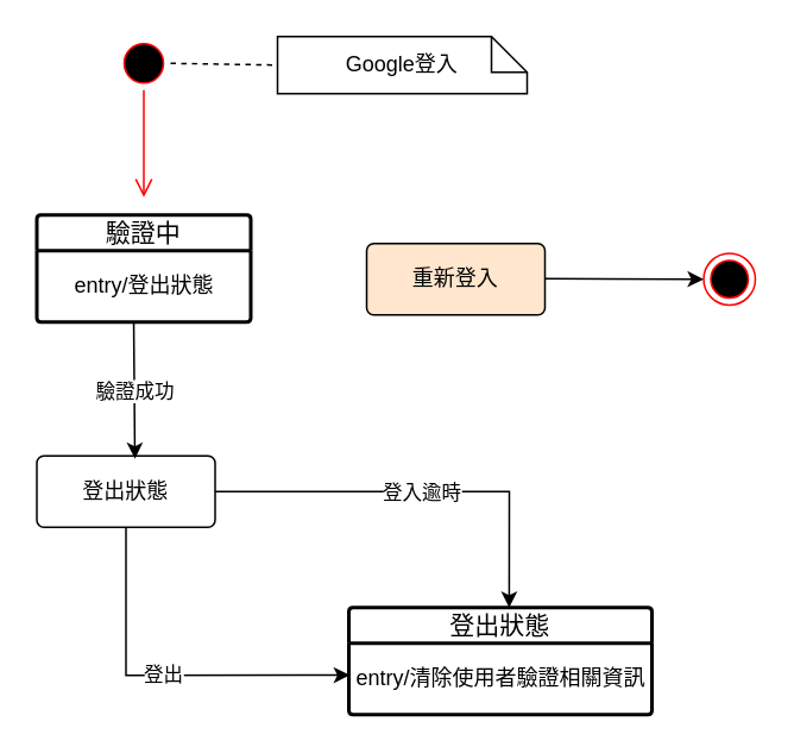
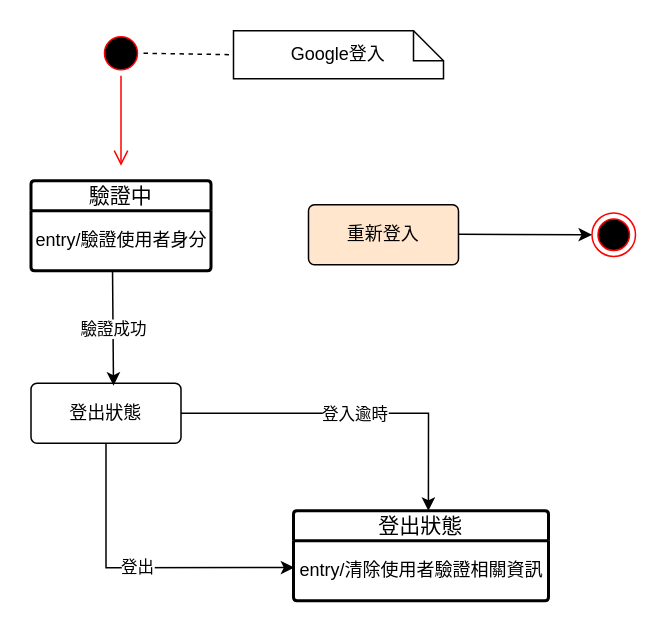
  <mxCell id="0" />
  <mxCell id="1" parent="0" />
  <mxCell id="2" value="" style="ellipse;html=1;shape=startState;fillColor=#000000;strokeColor=#ff0000;" vertex="1" parent="1"><mxGeometry x="65" y="20" width="30" height="30" as="geometry" /></mxCell>
  <mxCell id="3" value="" style="edgeStyle=orthogonalEdgeStyle;html=1;verticalAlign=bottom;endArrow=open;endSize=8;strokeColor=#ff0000;rounded=0;" edge="1" source="2" parent="1"><mxGeometry relative="1" as="geometry"><mxPoint x="80" y="110" as="targetPoint" /></mxGeometry></mxCell>
  <mxCell id="4" value="Google登入" style="shape=note;size=20;whiteSpace=wrap;html=1;" vertex="1" parent="1"><mxGeometry x="155" y="20" width="140" height="32" as="geometry" /></mxCell>
  <mxCell id="5" value="驗證中" style="swimlane;childLayout=stackLayout;horizontal=1;startSize=20;horizontalStack=0;rounded=1;fontSize=14;fontStyle=0;strokeWidth=2;resizeParent=0;resizeLast=1;shadow=0;dashed=0;align=center;arcSize=4;whiteSpace=wrap;html=1;" vertex="1" parent="1"><mxGeometry x="20" y="120" width="120" height="60" as="geometry" /></mxCell>
- <mxCell id="6" value="entry/登出狀態" style="text;html=1;align=center;verticalAlign=middle;resizable=0;points=[];autosize=1;strokeColor=none;fillColor=none;" vertex="1" parent="5"><mxGeometry y="20" width="120" height="40" as="geometry" /></mxCell>
+ <mxCell id="6" value="entry/驗證使用者身分" style="text;html=1;align=center;verticalAlign=middle;resizable=0;points=[];autosize=1;strokeColor=none;fillColor=none;" vertex="1" parent="5"><mxGeometry y="20" width="120" height="40" as="geometry" /></mxCell>
  <mxCell id="7" value="重新登入" style="rounded=1;arcSize=10;whiteSpace=wrap;html=1;align=center;fillColor=#ffe6cc;" vertex="1" parent="1"><mxGeometry x="205" y="136" width="100" height="40" as="geometry" /></mxCell>
  <mxCell id="8" value="登出狀態" style="rounded=1;arcSize=10;whiteSpace=wrap;html=1;align=center;" vertex="1" parent="1"><mxGeometry x="20" y="255" width="100" height="40" as="geometry" /></mxCell>
  <mxCell id="9" value="登出狀態" style="swimlane;childLayout=stackLayout;horizontal=1;startSize=20;horizontalStack=0;rounded=1;fontSize=14;fontStyle=0;strokeWidth=2;resizeParent=0;resizeLast=1;shadow=0;dashed=0;align=center;arcSize=4;whiteSpace=wrap;html=1;" vertex="1" parent="1"><mxGeometry x="195" y="340" width="170" height="60" as="geometry" /></mxCell>
  <mxCell id="10" value="entry/清除使用者驗證相關資訊" style="text;html=1;align=center;verticalAlign=middle;resizable=0;points=[];autosize=1;strokeColor=none;fillColor=none;" vertex="1" parent="9"><mxGeometry y="20" width="170" height="40" as="geometry" /></mxCell>
  <mxCell id="11" value="" style="endArrow=none;dashed=1;html=1;rounded=0;exitX=1;exitY=0.5;exitDx=0;exitDy=0;entryX=0;entryY=0.5;entryDx=0;entryDy=0;entryPerimeter=0;" edge="1" parent="1" source="2" target="4"><mxGeometry width="50" height="50" relative="1" as="geometry"><mxPoint x="175" y="240" as="sourcePoint" /><mxPoint x="225" y="190" as="targetPoint" /></mxGeometry></mxCell>
  <mxCell id="12" value="" style="ellipse;html=1;shape=endState;fillColor=#000000;strokeColor=#ff0000;" vertex="1" parent="1"><mxGeometry x="394" y="141.5" width="29" height="29" as="geometry" /></mxCell>
  <mxCell id="13" value="" style="endArrow=classic;html=1;rounded=0;exitX=1.003;exitY=0.407;exitDx=0;exitDy=0;exitPerimeter=0;entryX=0;entryY=0.5;entryDx=0;entryDy=0;" edge="1" parent="1" target="12"><mxGeometry width="50" height="50" relative="1" as="geometry"><mxPoint x="305" y="155.71" as="sourcePoint" /><mxPoint x="370" y="155.71" as="targetPoint" /></mxGeometry></mxCell>
  <mxCell id="14" value="" style="endArrow=classic;html=1;rounded=0;exitX=1;exitY=0.5;exitDx=0;exitDy=0;entryX=0.529;entryY=0;entryDx=0;entryDy=0;entryPerimeter=0;" edge="1" parent="1" source="8" target="9"><mxGeometry relative="1" as="geometry"><mxPoint x="155" y="320" as="sourcePoint" /><mxPoint x="255" y="320" as="targetPoint" /><Array as="points"><mxPoint x="285" y="275" /></Array></mxGeometry></mxCell>
  <mxCell id="15" value="登入逾時" style="edgeLabel;resizable=0;html=1;;align=center;verticalAlign=middle;" connectable="0" vertex="1" parent="14"><mxGeometry relative="1" as="geometry" /></mxCell>
  <mxCell id="16" value="" style="endArrow=classic;html=1;rounded=0;exitX=0.5;exitY=1;exitDx=0;exitDy=0;entryX=0.003;entryY=0.447;entryDx=0;entryDy=0;entryPerimeter=0;" edge="1" parent="1" source="8" target="10"><mxGeometry relative="1" as="geometry"><mxPoint x="195" y="350" as="sourcePoint" /><mxPoint x="350" y="415" as="targetPoint" /><Array as="points"><mxPoint x="70" y="378" /></Array></mxGeometry></mxCell>
  <mxCell id="17" value="登出" style="edgeLabel;resizable=0;html=1;;align=center;verticalAlign=middle;" connectable="0" vertex="1" parent="16"><mxGeometry relative="1" as="geometry" /></mxCell>
  <mxCell id="18" value="" style="endArrow=classic;html=1;rounded=0;exitX=0.453;exitY=1.01;exitDx=0;exitDy=0;exitPerimeter=0;entryX=0.55;entryY=0.04;entryDx=0;entryDy=0;entryPerimeter=0;" edge="1" parent="1" source="6" target="8"><mxGeometry relative="1" as="geometry"><mxPoint x="115" y="340" as="sourcePoint" /><mxPoint x="70" y="253" as="targetPoint" /><Array as="points" /></mxGeometry></mxCell>
  <mxCell id="19" value="驗證成功" style="edgeLabel;resizable=0;html=1;;align=center;verticalAlign=middle;" connectable="0" vertex="1" parent="18"><mxGeometry relative="1" as="geometry" /></mxCell>
